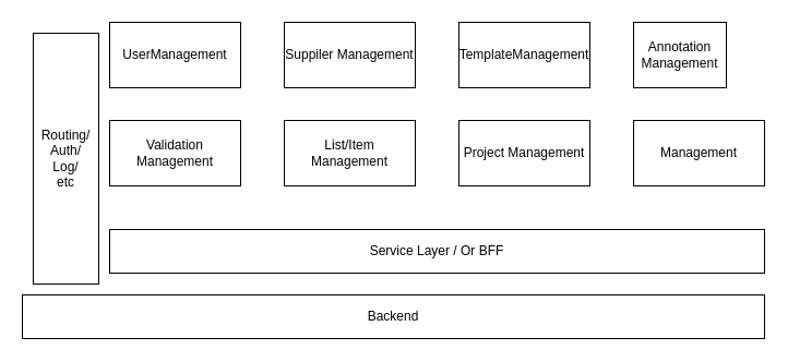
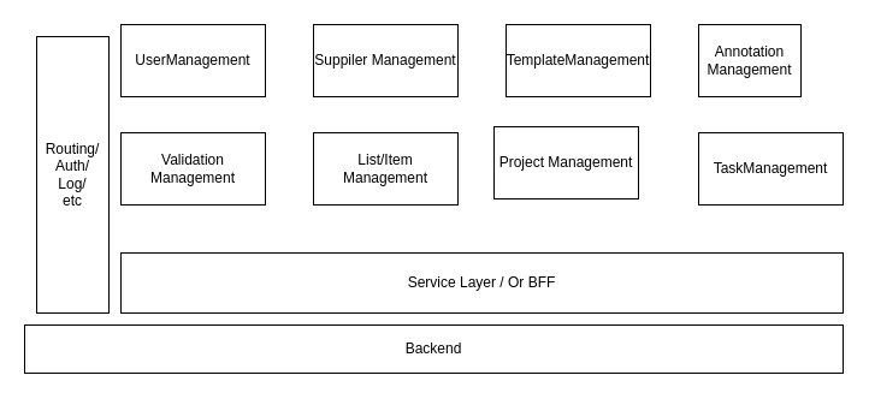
  <mxCell id="0" />
  <mxCell id="1" parent="0" />
  <mxCell id="2" value="Backend" style="rounded=0;whiteSpace=wrap;html=1;" vertex="1" parent="1"><mxGeometry x="20" y="270" width="680" height="40" as="geometry" /></mxCell>
- <mxCell id="3" value="Service Layer / Or BFF" style="rounded=0;whiteSpace=wrap;html=1;" vertex="1" parent="1"><mxGeometry x="100" y="210" width="600" height="40" as="geometry" /></mxCell>
+ <mxCell id="3" value="Service Layer / Or BFF" style="rounded=0;whiteSpace=wrap;html=1;" vertex="1" parent="1"><mxGeometry x="100" y="210" width="600" height="50" as="geometry" /></mxCell>
  <mxCell id="4" value="Routing/&lt;br&gt;Auth/&lt;br&gt;Log/&lt;br&gt;etc" style="rounded=0;whiteSpace=wrap;html=1;" vertex="1" parent="1"><mxGeometry x="30" y="30" width="60" height="230" as="geometry" /></mxCell>
  <mxCell id="5" value="UserManagement" style="rounded=0;whiteSpace=wrap;html=1;" vertex="1" parent="1"><mxGeometry x="100" y="20" width="120" height="60" as="geometry" /></mxCell>
  <mxCell id="6" value="Suppiler Management" style="rounded=0;whiteSpace=wrap;html=1;" vertex="1" parent="1"><mxGeometry x="260" y="20" width="120" height="60" as="geometry" /></mxCell>
  <mxCell id="7" value="TemplateManagement" style="rounded=0;whiteSpace=wrap;html=1;" vertex="1" parent="1"><mxGeometry x="420" y="20" width="120" height="60" as="geometry" /></mxCell>
  <mxCell id="8" value="Annotation Management" style="rounded=0;whiteSpace=wrap;html=1;" vertex="1" parent="1"><mxGeometry x="580" y="20" width="85" height="60" as="geometry" /></mxCell>
  <mxCell id="9" value="Validation Management" style="rounded=0;whiteSpace=wrap;html=1;" vertex="1" parent="1"><mxGeometry x="100" y="110" width="120" height="60" as="geometry" /></mxCell>
  <mxCell id="10" value="List/Item Management" style="rounded=0;whiteSpace=wrap;html=1;" vertex="1" parent="1"><mxGeometry x="260" y="110" width="120" height="60" as="geometry" /></mxCell>
- <mxCell id="11" value="Project Management" style="rounded=0;whiteSpace=wrap;html=1;" vertex="1" parent="1"><mxGeometry x="420" y="110" width="120" height="60" as="geometry" /></mxCell>
- <mxCell id="12" value="Management" style="rounded=0;whiteSpace=wrap;html=1;" vertex="1" parent="1"><mxGeometry x="580" y="110" width="120" height="60" as="geometry" /></mxCell>
+ <mxCell id="11" value="Project Management" style="rounded=0;whiteSpace=wrap;html=1;" vertex="1" parent="1"><mxGeometry x="410" y="105" width="120" height="60" as="geometry" /></mxCell>
+ <mxCell id="12" value="TaskManagement" style="rounded=0;whiteSpace=wrap;html=1;" vertex="1" parent="1"><mxGeometry x="580" y="110" width="120" height="60" as="geometry" /></mxCell>
